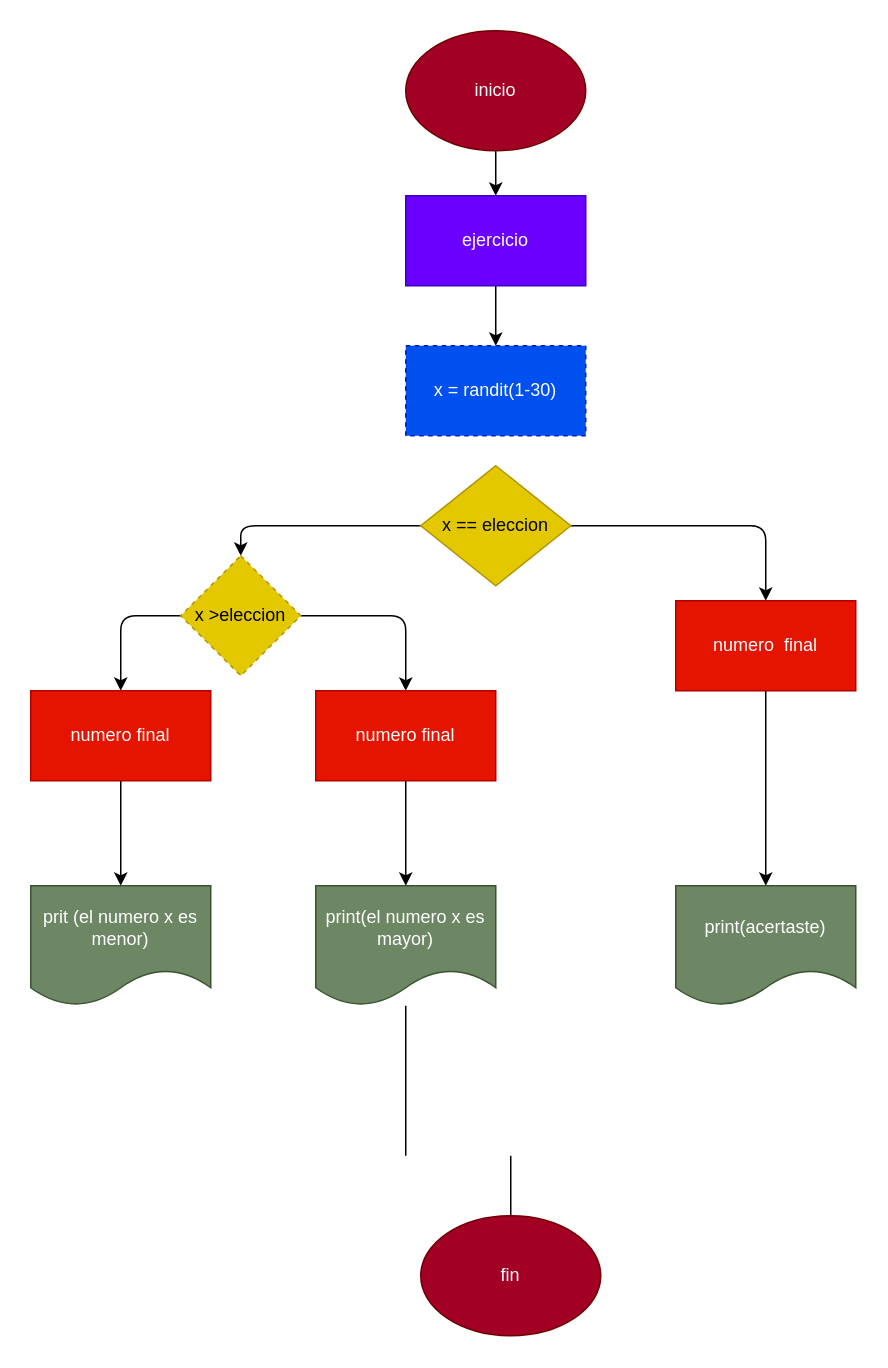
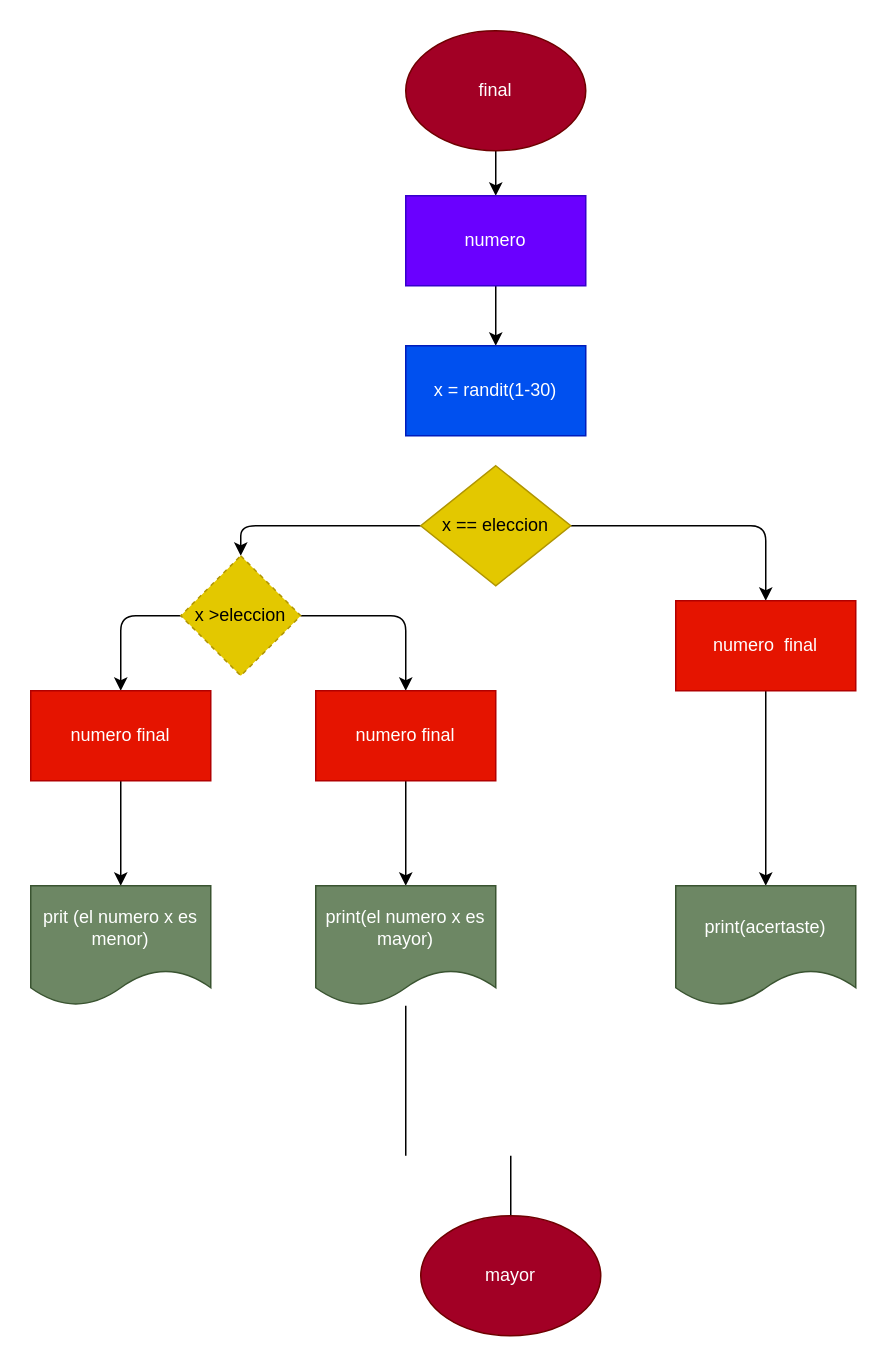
  <mxCell id="0" />
  <mxCell id="1" parent="0" />
  <mxCell id="2" value="" style="edgeStyle=none;html=1;" edge="1" parent="1" source="3" target="5"><mxGeometry relative="1" as="geometry" /></mxCell>
- <mxCell id="3" value="inicio" style="ellipse;whiteSpace=wrap;html=1;fillColor=#a20025;fontColor=#ffffff;strokeColor=#6F0000;" vertex="1" parent="1"><mxGeometry x="270" y="20" width="120" height="80" as="geometry" /></mxCell>
+ <mxCell id="3" value="final" style="ellipse;whiteSpace=wrap;html=1;fillColor=#a20025;fontColor=#ffffff;strokeColor=#6F0000;" vertex="1" parent="1"><mxGeometry x="270" y="20" width="120" height="80" as="geometry" /></mxCell>
  <mxCell id="4" value="" style="edgeStyle=none;html=1;" edge="1" parent="1" source="5" target="6"><mxGeometry relative="1" as="geometry" /></mxCell>
- <mxCell id="5" value="ejercicio" style="rounded=0;whiteSpace=wrap;html=1;fillColor=#6a00ff;fontColor=#ffffff;strokeColor=#3700CC;" vertex="1" parent="1"><mxGeometry x="270" y="130" width="120" height="60" as="geometry" /></mxCell>
- <mxCell id="6" value="x = randit(1-30)" style="rounded=0;whiteSpace=wrap;html=1;fillColor=#0050ef;fontColor=#ffffff;strokeColor=#001DBC;dashed=1;" vertex="1" parent="1"><mxGeometry x="270" y="230" width="120" height="60" as="geometry" /></mxCell>
+ <mxCell id="5" value="numero" style="rounded=0;whiteSpace=wrap;html=1;fillColor=#6a00ff;fontColor=#ffffff;strokeColor=#3700CC;" vertex="1" parent="1"><mxGeometry x="270" y="130" width="120" height="60" as="geometry" /></mxCell>
+ <mxCell id="6" value="x = randit(1-30)" style="rounded=0;whiteSpace=wrap;html=1;fillColor=#0050ef;fontColor=#ffffff;strokeColor=#001DBC;" vertex="1" parent="1"><mxGeometry x="270" y="230" width="120" height="60" as="geometry" /></mxCell>
  <mxCell id="7" value="" style="edgeStyle=none;html=1;" edge="1" parent="1" source="9" target="12"><mxGeometry relative="1" as="geometry"><Array as="points"><mxPoint x="160" y="350" /></Array></mxGeometry></mxCell>
  <mxCell id="8" value="" style="edgeStyle=none;html=1;" edge="1" parent="1" source="9" target="14"><mxGeometry relative="1" as="geometry"><Array as="points"><mxPoint x="510" y="350" /></Array></mxGeometry></mxCell>
  <mxCell id="9" value="x == eleccion" style="rhombus;whiteSpace=wrap;html=1;fillColor=#e3c800;fontColor=#000000;strokeColor=#B09500;" vertex="1" parent="1"><mxGeometry x="280" y="310" width="100" height="80" as="geometry" /></mxCell>
  <mxCell id="10" style="edgeStyle=none;html=1;entryX=0.5;entryY=0;entryDx=0;entryDy=0;" edge="1" parent="1" source="12" target="16"><mxGeometry relative="1" as="geometry"><Array as="points"><mxPoint x="80" y="410" /></Array></mxGeometry></mxCell>
  <mxCell id="11" style="edgeStyle=none;html=1;entryX=0.5;entryY=0;entryDx=0;entryDy=0;" edge="1" parent="1" source="12" target="18"><mxGeometry relative="1" as="geometry"><Array as="points"><mxPoint x="270" y="410" /></Array></mxGeometry></mxCell>
  <mxCell id="12" value="x &amp;gt;eleccion" style="rhombus;whiteSpace=wrap;html=1;fillColor=#e3c800;fontColor=#000000;strokeColor=#B09500;dashed=1;" vertex="1" parent="1"><mxGeometry x="120" y="370" width="80" height="80" as="geometry" /></mxCell>
  <mxCell id="13" value="" style="edgeStyle=none;html=1;" edge="1" parent="1" source="14" target="22"><mxGeometry relative="1" as="geometry" /></mxCell>
  <mxCell id="14" value="numero&amp;nbsp; final" style="whiteSpace=wrap;html=1;fillColor=#e51400;fontColor=#ffffff;strokeColor=#B20000;" vertex="1" parent="1"><mxGeometry x="450" y="400" width="120" height="60" as="geometry" /></mxCell>
  <mxCell id="15" value="" style="edgeStyle=none;html=1;" edge="1" parent="1" source="16" target="19"><mxGeometry relative="1" as="geometry" /></mxCell>
  <mxCell id="16" value="numero final" style="whiteSpace=wrap;html=1;fillColor=#e51400;fontColor=#ffffff;strokeColor=#B20000;" vertex="1" parent="1"><mxGeometry x="20" y="460" width="120" height="60" as="geometry" /></mxCell>
  <mxCell id="17" value="" style="edgeStyle=none;html=1;" edge="1" parent="1" source="18" target="21"><mxGeometry relative="1" as="geometry" /></mxCell>
  <mxCell id="18" value="numero final" style="rounded=0;whiteSpace=wrap;html=1;fillColor=#e51400;fontColor=#ffffff;strokeColor=#B20000;" vertex="1" parent="1"><mxGeometry x="210" y="460" width="120" height="60" as="geometry" /></mxCell>
  <mxCell id="19" value="prit (el numero x es menor)" style="shape=document;whiteSpace=wrap;html=1;boundedLbl=1;fillColor=#6d8764;fontColor=#ffffff;strokeColor=#3A5431;" vertex="1" parent="1"><mxGeometry x="20" y="590" width="120" height="80" as="geometry" /></mxCell>
  <mxCell id="20" style="edgeStyle=none;html=1;endArrow=none;endFill=0;" edge="1" parent="1" source="21"><mxGeometry relative="1" as="geometry"><mxPoint x="270" y="770" as="targetPoint" /></mxGeometry></mxCell>
  <mxCell id="21" value="print(el numero x es mayor)" style="shape=document;whiteSpace=wrap;html=1;boundedLbl=1;rounded=0;fillColor=#6d8764;fontColor=#ffffff;strokeColor=#3A5431;" vertex="1" parent="1"><mxGeometry x="210" y="590" width="120" height="80" as="geometry" /></mxCell>
  <mxCell id="22" value="print(acertaste)" style="shape=document;whiteSpace=wrap;html=1;boundedLbl=1;fillColor=#6d8764;fontColor=#ffffff;strokeColor=#3A5431;" vertex="1" parent="1"><mxGeometry x="450" y="590" width="120" height="80" as="geometry" /></mxCell>
  <mxCell id="23" value="" style="edgeStyle=none;html=1;endArrow=none;endFill=0;" edge="1" parent="1" source="24"><mxGeometry relative="1" as="geometry"><mxPoint x="340" y="770" as="targetPoint" /></mxGeometry></mxCell>
- <mxCell id="24" value="fin" style="ellipse;whiteSpace=wrap;html=1;fillColor=#a20025;fontColor=#ffffff;strokeColor=#6F0000;" vertex="1" parent="1"><mxGeometry x="280" y="810" width="120" height="80" as="geometry" /></mxCell>
+ <mxCell id="24" value="mayor" style="ellipse;whiteSpace=wrap;html=1;fillColor=#a20025;fontColor=#ffffff;strokeColor=#6F0000;" vertex="1" parent="1"><mxGeometry x="280" y="810" width="120" height="80" as="geometry" /></mxCell>
